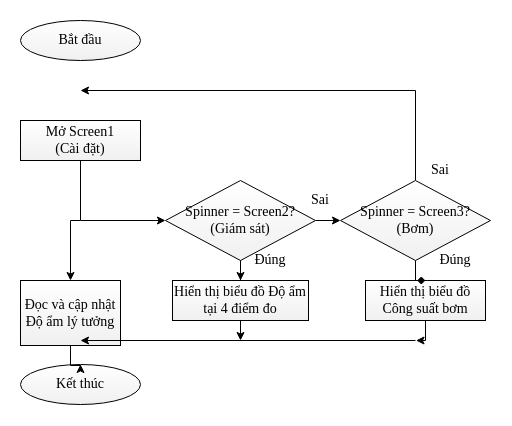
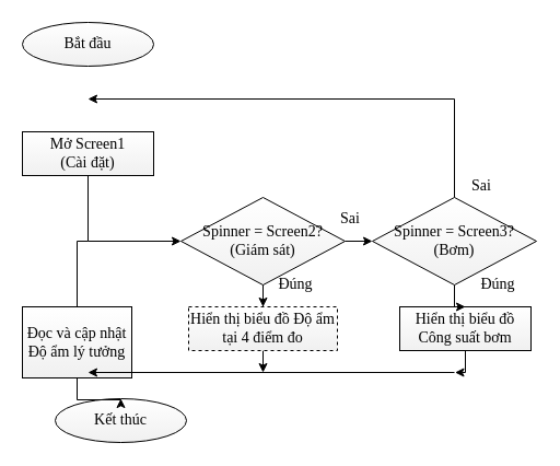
  <mxCell id="0" />
  <mxCell id="1" parent="0" />
  <mxCell id="2" value="&lt;font style=&quot;font-size: 14px;&quot;&gt;Bắt đầu&lt;/font&gt;" style="ellipse;whiteSpace=wrap;html=1;gradientColor=#F0F0F0;fontSize=14;fontFamily=Times New Roman;" vertex="1" parent="1"><mxGeometry x="20" y="20" width="120" height="40" as="geometry" /></mxCell>
- <mxCell id="3" value="&lt;font style=&quot;font-size: 14px;&quot;&gt;Kết thúc&lt;/font&gt;" style="ellipse;whiteSpace=wrap;html=1;gradientColor=#F0F0F0;fontSize=14;fontFamily=Times New Roman;" vertex="1" parent="1"><mxGeometry x="20" y="364" width="120" height="40" as="geometry" /></mxCell>
- <mxCell id="4" value="" style="edgeStyle=orthogonalEdgeStyle;rounded=0;orthogonalLoop=1;jettySize=auto;html=1;fontFamily=Times New Roman;entryX=0.5;entryY=0;entryDx=0;entryDy=0;" edge="1" parent="1" source="5" target="7"><mxGeometry relative="1" as="geometry"><mxPoint x="80" y="240" as="targetPoint" /></mxGeometry></mxCell>
+ <mxCell id="3" value="&lt;font style=&quot;font-size: 14px;&quot;&gt;Kết thúc&lt;/font&gt;" style="ellipse;whiteSpace=wrap;html=1;gradientColor=#F0F0F0;fontSize=14;fontFamily=Times New Roman;" vertex="1" parent="1"><mxGeometry x="50" y="364" width="120" height="40" as="geometry" /></mxCell>
+ <mxCell id="4" value="" style="edgeStyle=orthogonalEdgeStyle;rounded=0;orthogonalLoop=1;jettySize=auto;html=1;fontFamily=Times New Roman;entryX=0.5;entryY=0;entryDx=0;entryDy=0;endArrow=none;" edge="1" parent="1" source="5" target="7"><mxGeometry relative="1" as="geometry"><mxPoint x="80" y="240" as="targetPoint" /></mxGeometry></mxCell>
  <mxCell id="5" value="Mở Screen1&lt;br style=&quot;font-size: 14px;&quot;&gt;(Cài đặt)" style="rounded=0;whiteSpace=wrap;html=1;fontFamily=Times New Roman;gradientColor=#F0F0F0;fontSize=14;" vertex="1" parent="1"><mxGeometry x="20" y="120" width="120" height="40" as="geometry" /></mxCell>
  <mxCell id="6" value="" style="edgeStyle=orthogonalEdgeStyle;rounded=0;orthogonalLoop=1;jettySize=auto;html=1;fontFamily=Times New Roman;" edge="1" parent="1" source="7" target="3"><mxGeometry relative="1" as="geometry" /></mxCell>
  <mxCell id="7" value="Đọc và cập nhật&lt;br style=&quot;font-size: 14px;&quot;&gt;Độ ẩm lý tưởng" style="rounded=0;whiteSpace=wrap;html=1;fontFamily=Times New Roman;gradientColor=#F0F0F0;fontSize=14;" vertex="1" parent="1"><mxGeometry x="20" y="280" width="100" height="65" as="geometry" /></mxCell>
  <mxCell id="8" style="edgeStyle=orthogonalEdgeStyle;rounded=0;orthogonalLoop=1;jettySize=auto;html=1;fontFamily=Times New Roman;" edge="1" parent="1" source="9"><mxGeometry relative="1" as="geometry"><mxPoint x="240" y="340" as="targetPoint" /></mxGeometry></mxCell>
- <mxCell id="9" value="Hiển thị biểu đồ Độ ẩm&lt;br style=&quot;font-size: 14px;&quot;&gt;tại 4 điểm đo" style="rounded=0;whiteSpace=wrap;html=1;fontFamily=Times New Roman;gradientColor=#F0F0F0;fontSize=14;" vertex="1" parent="1"><mxGeometry x="172" y="280" width="136" height="40" as="geometry" /></mxCell>
+ <mxCell id="9" value="Hiển thị biểu đồ Độ ẩm&lt;br style=&quot;font-size: 14px;&quot;&gt;tại 4 điểm đo" style="rounded=0;whiteSpace=wrap;html=1;fontFamily=Times New Roman;gradientColor=#F0F0F0;fontSize=14;dashed=1;" vertex="1" parent="1"><mxGeometry x="172" y="280" width="136" height="40" as="geometry" /></mxCell>
  <mxCell id="10" style="edgeStyle=orthogonalEdgeStyle;rounded=0;orthogonalLoop=1;jettySize=auto;html=1;fontFamily=Times New Roman;" edge="1" parent="1" source="11"><mxGeometry relative="1" as="geometry"><mxPoint x="415" y="340" as="targetPoint" /></mxGeometry></mxCell>
  <mxCell id="11" value="Hiển thị biểu đồ&lt;br style=&quot;font-size: 14px;&quot;&gt;Công suất bơm" style="rounded=0;whiteSpace=wrap;html=1;fontFamily=Times New Roman;gradientColor=#F0F0F0;fontSize=14;" vertex="1" parent="1"><mxGeometry x="365" y="280" width="120" height="40" as="geometry" /></mxCell>
  <mxCell id="12" style="edgeStyle=orthogonalEdgeStyle;rounded=0;orthogonalLoop=1;jettySize=auto;html=1;entryX=0.5;entryY=0;entryDx=0;entryDy=0;fontFamily=Times New Roman;" edge="1" parent="1" source="14" target="9"><mxGeometry relative="1" as="geometry" /></mxCell>
  <mxCell id="13" style="edgeStyle=orthogonalEdgeStyle;rounded=0;orthogonalLoop=1;jettySize=auto;html=1;entryX=0;entryY=0.5;entryDx=0;entryDy=0;fontFamily=Times New Roman;" edge="1" parent="1" source="14" target="16"><mxGeometry relative="1" as="geometry" /></mxCell>
  <mxCell id="14" value="Spinner = Screen2?&lt;br style=&quot;font-size: 14px;&quot;&gt;(Giám sát)" style="rhombus;whiteSpace=wrap;html=1;fontFamily=Times New Roman;gradientColor=#F0F0F0;fontSize=14;" vertex="1" parent="1"><mxGeometry x="165" y="180" width="150" height="80" as="geometry" /></mxCell>
- <mxCell id="15" style="edgeStyle=orthogonalEdgeStyle;rounded=0;orthogonalLoop=1;jettySize=auto;html=1;entryX=0.5;entryY=0;entryDx=0;entryDy=0;fontFamily=Times New Roman;endArrow=diamond;" edge="1" parent="1" source="16" target="11"><mxGeometry relative="1" as="geometry" /></mxCell>
+ <mxCell id="15" style="edgeStyle=orthogonalEdgeStyle;rounded=0;orthogonalLoop=1;jettySize=auto;html=1;entryX=0.5;entryY=0;entryDx=0;entryDy=0;fontFamily=Times New Roman;" edge="1" parent="1" source="16" target="11"><mxGeometry relative="1" as="geometry" /></mxCell>
  <mxCell id="16" value="Spinner = Screen3?&lt;br style=&quot;font-size: 14px;&quot;&gt;(Bơm)" style="rhombus;whiteSpace=wrap;html=1;fontFamily=Times New Roman;gradientColor=#F0F0F0;fontSize=14;" vertex="1" parent="1"><mxGeometry x="340" y="180" width="150" height="80" as="geometry" /></mxCell>
  <mxCell id="17" value="" style="endArrow=classic;html=1;fontFamily=Times New Roman;entryX=0;entryY=0.5;entryDx=0;entryDy=0;" edge="1" parent="1" target="14"><mxGeometry width="50" height="50" relative="1" as="geometry"><mxPoint x="80" y="220" as="sourcePoint" /><mxPoint x="130" y="180" as="targetPoint" /></mxGeometry></mxCell>
  <mxCell id="18" value="" style="endArrow=classic;html=1;fontFamily=Times New Roman;" edge="1" parent="1"><mxGeometry width="50" height="50" relative="1" as="geometry"><mxPoint x="415" y="90" as="sourcePoint" /><mxPoint x="80" y="90" as="targetPoint" /></mxGeometry></mxCell>
  <mxCell id="19" value="" style="endArrow=none;html=1;fontFamily=Times New Roman;exitX=0.5;exitY=0;exitDx=0;exitDy=0;" edge="1" parent="1" source="16"><mxGeometry width="50" height="50" relative="1" as="geometry"><mxPoint x="400" y="150" as="sourcePoint" /><mxPoint x="415" y="90" as="targetPoint" /></mxGeometry></mxCell>
  <mxCell id="20" value="" style="endArrow=classic;html=1;fontFamily=Times New Roman;" edge="1" parent="1"><mxGeometry width="50" height="50" relative="1" as="geometry"><mxPoint x="415" y="340" as="sourcePoint" /><mxPoint x="80" y="340" as="targetPoint" /></mxGeometry></mxCell>
  <mxCell id="21" value="Đúng" style="text;html=1;strokeColor=none;fillColor=none;align=center;verticalAlign=middle;whiteSpace=wrap;rounded=0;fontFamily=Times New Roman;fontSize=14;" vertex="1" parent="1"><mxGeometry x="250" y="250" width="40" height="20" as="geometry" /></mxCell>
  <mxCell id="22" value="Đúng" style="text;html=1;strokeColor=none;fillColor=none;align=center;verticalAlign=middle;whiteSpace=wrap;rounded=0;fontFamily=Times New Roman;fontSize=14;" vertex="1" parent="1"><mxGeometry x="435" y="250" width="40" height="20" as="geometry" /></mxCell>
  <mxCell id="23" value="Sai" style="text;html=1;strokeColor=none;fillColor=none;align=center;verticalAlign=middle;whiteSpace=wrap;rounded=0;fontFamily=Times New Roman;fontSize=14;" vertex="1" parent="1"><mxGeometry x="300" y="190" width="40" height="20" as="geometry" /></mxCell>
  <mxCell id="24" value="Sai" style="text;html=1;strokeColor=none;fillColor=none;align=center;verticalAlign=middle;whiteSpace=wrap;rounded=0;fontFamily=Times New Roman;fontSize=14;" vertex="1" parent="1"><mxGeometry x="420" y="160" width="40" height="20" as="geometry" /></mxCell>
